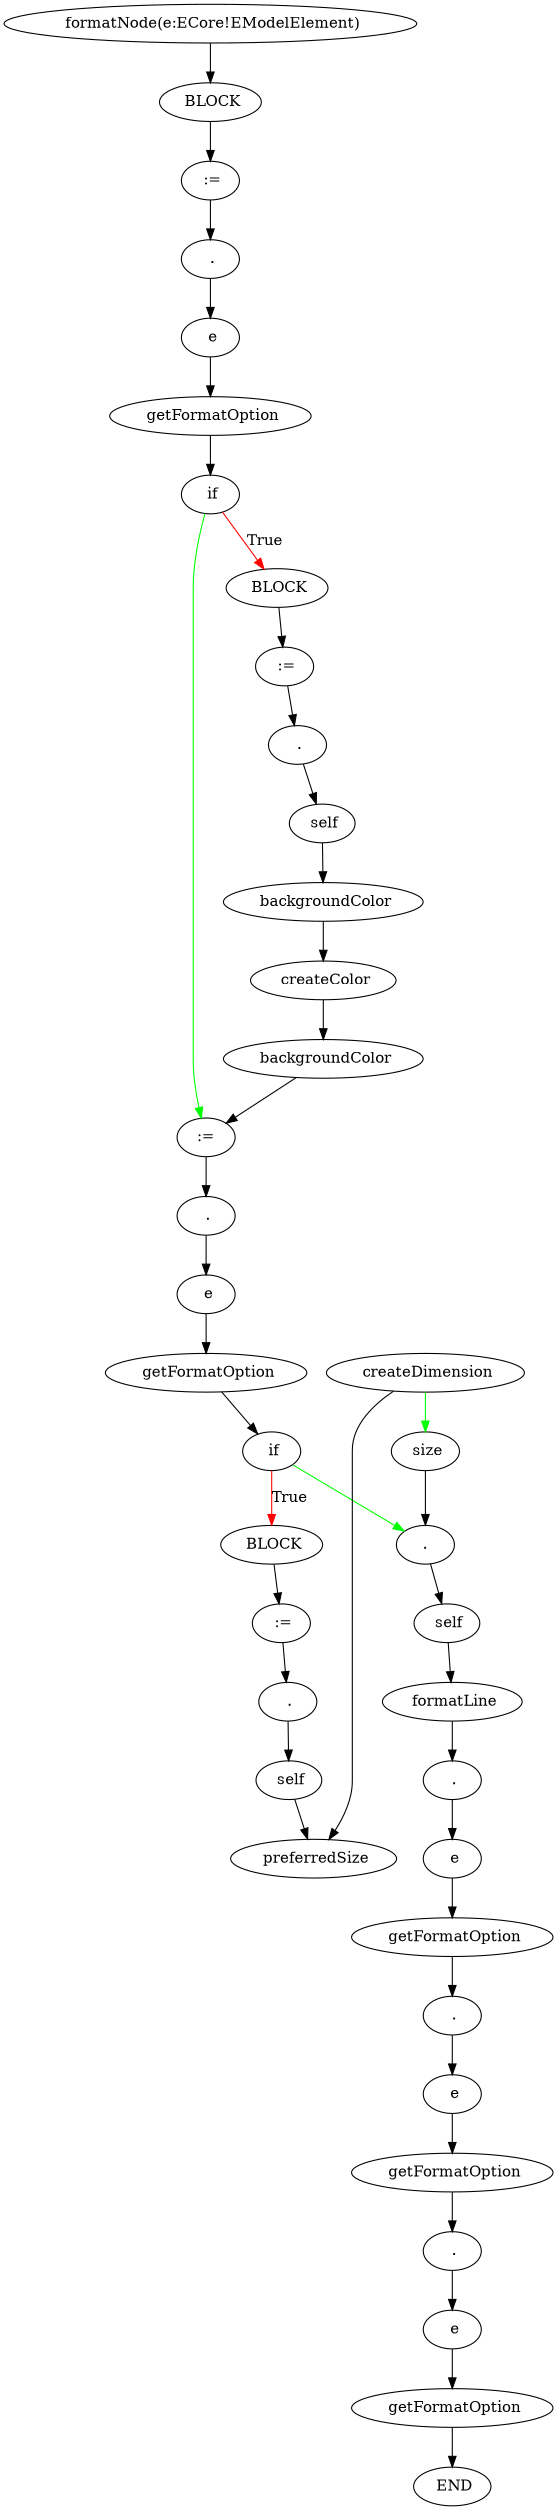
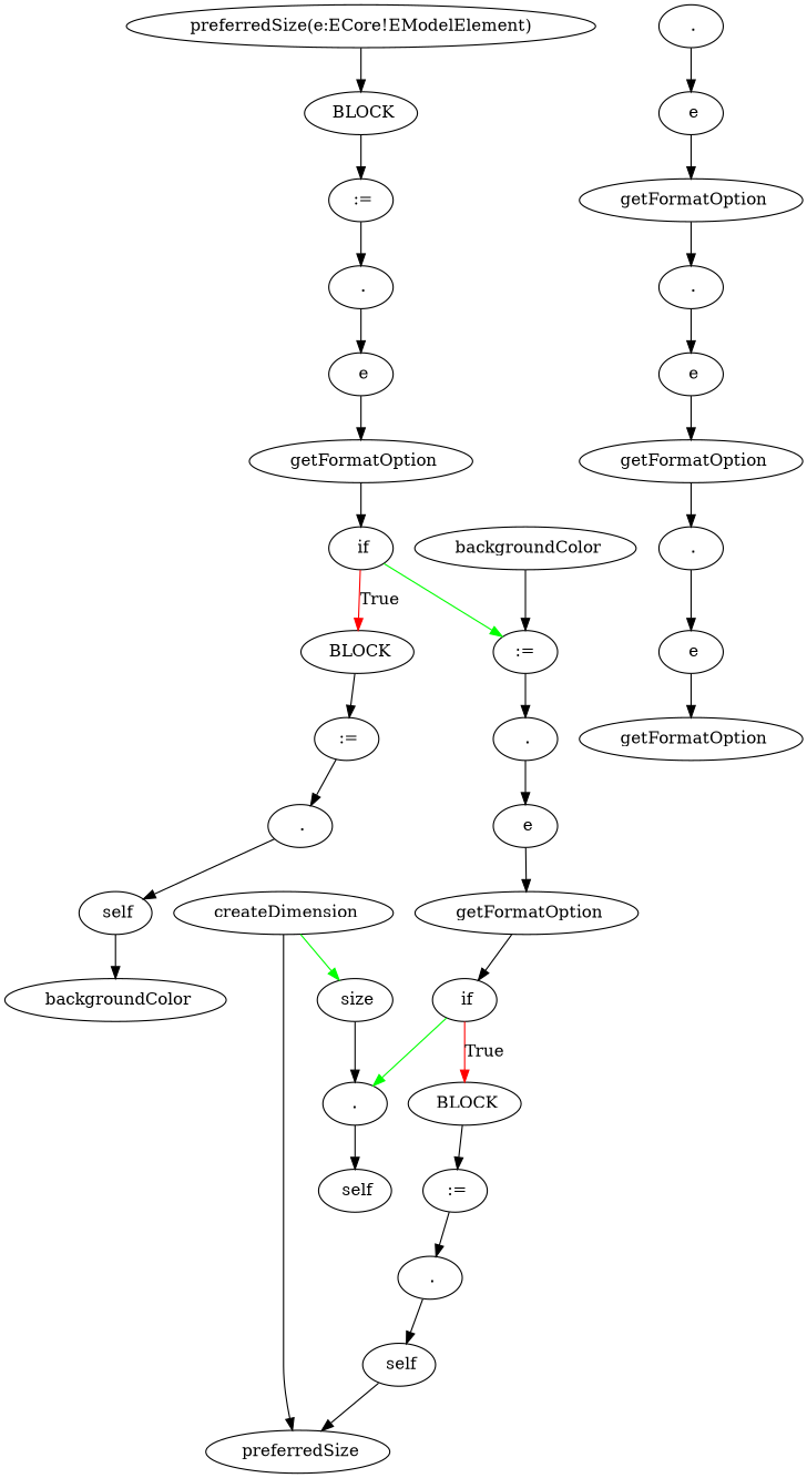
  digraph {
    edge [color=black]
-   n1 [label=" formatNode(e:ECore!EModelElement)"]
+   n1 [label="preferredSize(e:ECore!EModelElement)"]
    n2 [label=" BLOCK"]
    n3 [label=" :="]
    n4 [label=" ."]
    n5 [label=" e"]
    n6 [label=" getFormatOption"]
    n7 [label=" if"]
    n8 [label=" BLOCK"]
    n9 [label=":="]
    n10 [label=" :="]
    n11 [label=" ."]
    n12 [label=" ."]
    n13 [label=" e"]
    n14 [label=" self"]
    n15 [label=" getFormatOption"]
    n16 [label=" backgroundColor"]
    n17 [label=" if"]
-   n18 [label=" createColor"]
    n19 [label=" BLOCK"]
    n20 [label="."]
    n21 [label=" backgroundColor"]
    n22 [label=" :="]
    n23 [label=" self"]
    n24 [label=" ."]
-   n25 [label=" formatLine"]
    n26 [label=" self"]
    n27 [label=" ."]
    n28 [label=" preferredSize"]
    n29 [label=" e"]
    n30 [label=" getFormatOption"]
    n31 [label=" createDimension"]
    n32 [label=" size"]
    n33 [label=" ."]
    n34 [label=" e"]
    n35 [label=" getFormatOption"]
    n36 [label=" ."]
    n37 [label=" e"]
    n38 [label=" getFormatOption"]
-   n39 [label=" END"]
    n1 -> n2
    n2 -> n3
    n3 -> n4
    n4 -> n5
    n5 -> n6
    n6 -> n7
    n7 -> n8 [color=red label=True]
    n7 -> n9 [color=green]
    n8 -> n10
    n9 -> n11
    n10 -> n12
    n11 -> n13
    n12 -> n14
    n13 -> n15
    n14 -> n16
    n15 -> n17
-   n16 -> n18
    n17 -> n19 [color=red label=True]
    n17 -> n20 [color=green]
-   n18 -> n21
    n19 -> n22
    n20 -> n23
    n21 -> n9
    n22 -> n24
-   n23 -> n25
    n24 -> n26
-   n25 -> n27
    n26 -> n28
    n27 -> n29
    n29 -> n30
    n30 -> n33
    n31 -> n28
    n31 -> n32 [color=green]
    n32 -> n20
    n33 -> n34
    n34 -> n35
    n35 -> n36
    n36 -> n37
    n37 -> n38
-   n38 -> n39
  }
